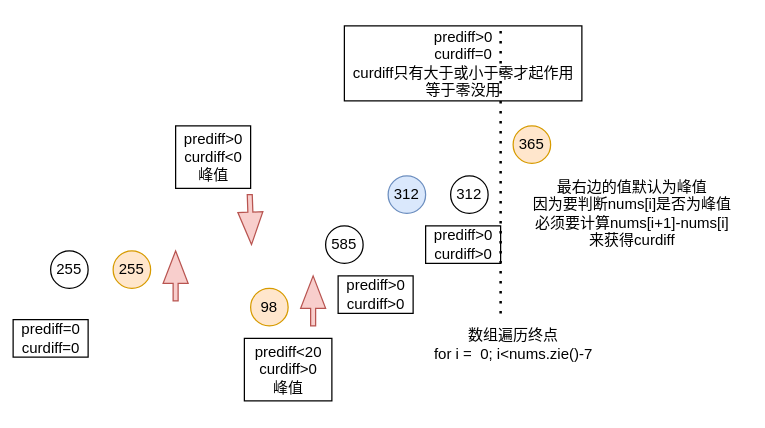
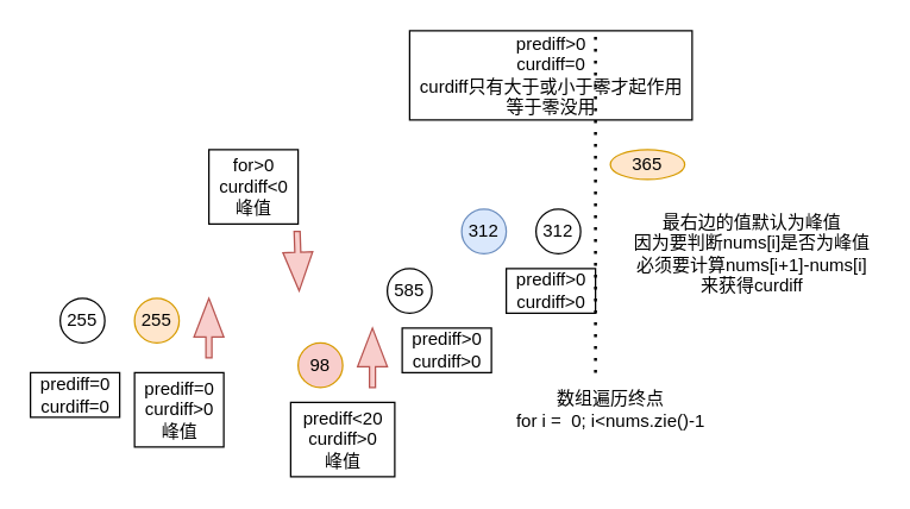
  <mxCell id="0" />
  <mxCell id="1" parent="0" />
  <mxCell id="2" value="255" style="ellipse;whiteSpace=wrap;html=1;aspect=fixed;" parent="1" vertex="1"><mxGeometry x="40" y="200" width="30" height="30" as="geometry" /></mxCell>
  <mxCell id="3" value="255" style="ellipse;whiteSpace=wrap;html=1;aspect=fixed;fillColor=#ffe6cc;strokeColor=#d79b00;" parent="1" vertex="1"><mxGeometry x="90" y="200" width="30" height="30" as="geometry" /></mxCell>
- <mxCell id="4" value="98" style="ellipse;whiteSpace=wrap;html=1;aspect=fixed;fillColor=#ffe6cc;strokeColor=#d79b00;" parent="1" vertex="1"><mxGeometry x="200" y="230" width="30" height="30" as="geometry" /></mxCell>
+ <mxCell id="4" value="98" style="ellipse;whiteSpace=wrap;html=1;aspect=fixed;fillColor=#f8cecc;strokeColor=#d79b00;" parent="1" vertex="1"><mxGeometry x="200" y="230" width="30" height="30" as="geometry" /></mxCell>
  <mxCell id="5" value="585" style="ellipse;whiteSpace=wrap;html=1;aspect=fixed;" parent="1" vertex="1"><mxGeometry x="260" y="180" width="30" height="30" as="geometry" /></mxCell>
  <mxCell id="6" value="312" style="ellipse;whiteSpace=wrap;html=1;aspect=fixed;fillColor=#dae8fc;strokeColor=#6c8ebf;" parent="1" vertex="1"><mxGeometry x="310" y="140" width="30" height="30" as="geometry" /></mxCell>
  <mxCell id="7" value="312" style="ellipse;whiteSpace=wrap;html=1;aspect=fixed;" parent="1" vertex="1"><mxGeometry x="360" y="140" width="30" height="30" as="geometry" /></mxCell>
- <mxCell id="8" value="365" style="ellipse;whiteSpace=wrap;html=1;aspect=fixed;fillColor=#ffe6cc;strokeColor=#d79b00;" parent="1" vertex="1"><mxGeometry x="410" y="100" width="30" height="30" as="geometry" /></mxCell>
- <mxCell id="9" value="prediff=0&lt;br&gt;curdiff=0" style="text;html=1;resizable=0;autosize=1;align=center;verticalAlign=middle;points=[];fillColor=none;strokeColor=default;rounded=0;" parent="1" vertex="1"><mxGeometry x="10" y="255" width="60" height="30" as="geometry" /></mxCell>
- <mxCell id="11" value="prediff&amp;gt;0&lt;br&gt;curdiff&amp;lt;0&lt;br&gt;峰值" style="text;html=1;resizable=0;autosize=1;align=center;verticalAlign=middle;points=[];fillColor=none;strokeColor=default;rounded=0;" parent="1" vertex="1"><mxGeometry x="140" y="100" width="60" height="50" as="geometry" /></mxCell>
+ <mxCell id="8" value="365" style="ellipse;whiteSpace=wrap;html=1;aspect=fixed;fillColor=#ffe6cc;strokeColor=#d79b00;" parent="1" vertex="1"><mxGeometry x="410" y="100" width="50" height="20" as="geometry" /></mxCell>
+ <mxCell id="9" value="prediff=0&lt;br&gt;curdiff=0" style="text;html=1;resizable=0;autosize=1;align=center;verticalAlign=middle;points=[];fillColor=none;strokeColor=default;rounded=0;" parent="1" vertex="1"><mxGeometry x="20" y="250" width="60" height="30" as="geometry" /></mxCell>
+ <mxCell id="10" value="prediff=0&lt;br&gt;curdiff&amp;gt;0&lt;br&gt;峰值" style="text;html=1;resizable=0;autosize=1;align=center;verticalAlign=middle;points=[];fillColor=none;strokeColor=default;rounded=0;" parent="1" vertex="1"><mxGeometry x="90" y="250" width="60" height="50" as="geometry" /></mxCell>
+ <mxCell id="11" value="for&amp;gt;0&lt;br&gt;curdiff&amp;lt;0&lt;br&gt;峰值" style="text;html=1;resizable=0;autosize=1;align=center;verticalAlign=middle;points=[];fillColor=none;strokeColor=default;rounded=0;" parent="1" vertex="1"><mxGeometry x="140" y="100" width="60" height="50" as="geometry" /></mxCell>
  <mxCell id="12" value="prediff&amp;lt;20&lt;br&gt;curdiff&amp;gt;0&lt;br&gt;峰值" style="text;html=1;resizable=0;autosize=1;align=center;verticalAlign=middle;points=[];fillColor=none;strokeColor=default;rounded=0;" parent="1" vertex="1"><mxGeometry x="195" y="270" width="70" height="50" as="geometry" /></mxCell>
  <mxCell id="13" value="最右边的值默认为峰值&lt;br&gt;因为要判断nums[i]是否为峰值&lt;br&gt;必须要计算nums[i+1]-nums[i]&lt;br&gt;来获得curdiff" style="text;html=1;resizable=0;autosize=1;align=center;verticalAlign=middle;points=[];fillColor=none;strokeColor=none;rounded=0;" parent="1" vertex="1"><mxGeometry x="420" y="140" width="170" height="60" as="geometry" /></mxCell>
  <mxCell id="14" value="" style="endArrow=none;dashed=1;html=1;dashPattern=1 3;strokeWidth=2;rounded=0;" parent="1" edge="1"><mxGeometry width="50" height="50" relative="1" as="geometry"><mxPoint x="400" y="250" as="sourcePoint" /><mxPoint x="400" y="20" as="targetPoint" /></mxGeometry></mxCell>
- <mxCell id="15" value="数组遍历终点&lt;br&gt;for i =&amp;nbsp; 0; i&amp;lt;nums.zie()-7" style="text;html=1;resizable=0;autosize=1;align=center;verticalAlign=middle;points=[];fillColor=none;strokeColor=none;rounded=0;" parent="1" vertex="1"><mxGeometry x="340" y="260" width="140" height="30" as="geometry" /></mxCell>
+ <mxCell id="15" value="数组遍历终点&lt;br&gt;for i =&amp;nbsp; 0; i&amp;lt;nums.zie()-1" style="text;html=1;resizable=0;autosize=1;align=center;verticalAlign=middle;points=[];fillColor=none;strokeColor=none;rounded=0;" parent="1" vertex="1"><mxGeometry x="340" y="260" width="140" height="30" as="geometry" /></mxCell>
  <mxCell id="16" value="" style="html=1;shadow=0;dashed=0;align=center;verticalAlign=middle;shape=mxgraph.arrows2.arrow;dy=0.8;dx=26;direction=north;notch=0;rounded=0;strokeColor=#b85450;fillColor=#f8cecc;" parent="1" vertex="1"><mxGeometry x="130" y="200" width="20" height="40" as="geometry" /></mxCell>
  <mxCell id="17" value="" style="html=1;shadow=0;dashed=0;align=center;verticalAlign=middle;shape=mxgraph.arrows2.arrow;dy=0.8;dx=26;direction=north;notch=0;rounded=0;strokeColor=#b85450;fillColor=#f8cecc;rotation=-182;" parent="1" vertex="1"><mxGeometry x="190" y="155" width="20" height="40" as="geometry" /></mxCell>
  <mxCell id="18" value="" style="html=1;shadow=0;dashed=0;align=center;verticalAlign=middle;shape=mxgraph.arrows2.arrow;dy=0.8;dx=26;direction=east;notch=0;rounded=0;strokeColor=#b85450;fillColor=#f8cecc;rotation=-90;" parent="1" vertex="1"><mxGeometry x="230" y="230" width="40" height="20" as="geometry" /></mxCell>
  <mxCell id="19" value="prediff&amp;gt;0&lt;br&gt;curdiff&amp;gt;0" style="text;html=1;resizable=0;autosize=1;align=center;verticalAlign=middle;points=[];fillColor=none;strokeColor=default;rounded=0;" vertex="1" parent="1"><mxGeometry x="270" y="220" width="60" height="30" as="geometry" /></mxCell>
  <mxCell id="20" value="prediff&amp;gt;0&lt;br&gt;curdiff=0&lt;br&gt;curdiff只有大于或小于零才起作用&lt;br&gt;等于零没用" style="text;html=1;resizable=0;autosize=1;align=center;verticalAlign=middle;points=[];fillColor=none;strokeColor=default;rounded=0;" vertex="1" parent="1"><mxGeometry x="275" y="20" width="190" height="60" as="geometry" /></mxCell>
  <mxCell id="21" value="prediff&amp;gt;0&lt;br&gt;curdiff&amp;gt;0" style="text;html=1;resizable=0;autosize=1;align=center;verticalAlign=middle;points=[];fillColor=none;strokeColor=default;rounded=0;" vertex="1" parent="1"><mxGeometry x="340" y="180" width="60" height="30" as="geometry" /></mxCell>
